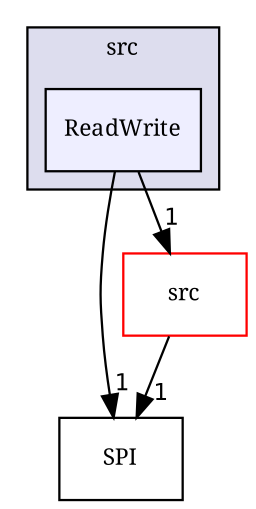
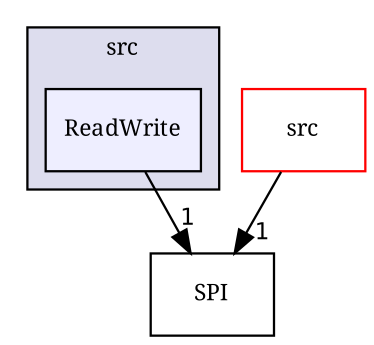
  digraph {
    compound=true
    fontname="Noto Serif"
    node [fontname="Noto Serif" fontsize=10 shape=box style=filled]
    edge [fontname="Noto Serif" headlabel=1 labeldistance=1.5 labelfontname=Helvetica labelfontsize=10]
    n1 [fillcolor="#eeeeff" label=ReadWrite pencolor=black]
    n2 [label=SPI style=""]
    n3 [color=red fillcolor=white label=src]
    subgraph cluster_1 {
      bgcolor="#ddddee"
      fontsize=10
      label=src
      pencolor=black
      n1
    }
    n1 -> n2
-   n1 -> n3
    n3 -> n2
  }
